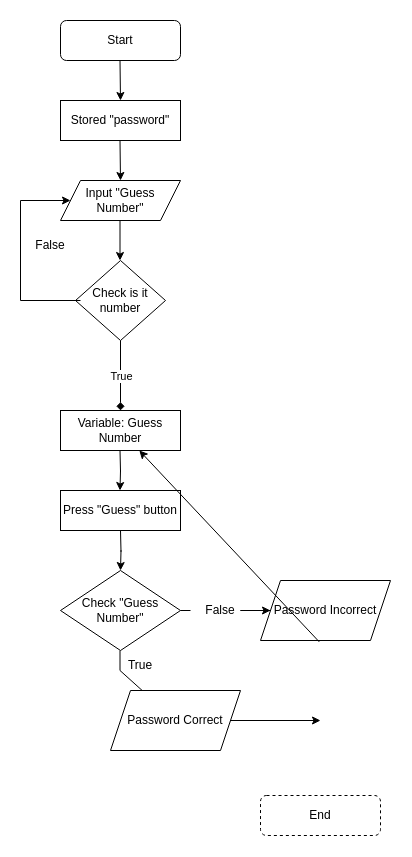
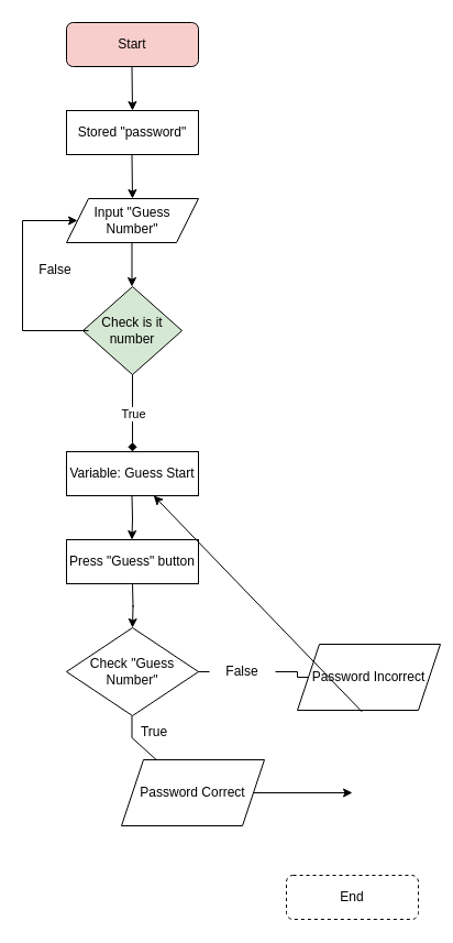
  <mxCell id="0" />
  <mxCell id="1" parent="0" />
- <mxCell id="2" value="Start" style="rounded=1;whiteSpace=wrap;html=1;fontSize=12;glass=0;strokeWidth=1;shadow=0;" parent="1" vertex="1"><mxGeometry x="60" width="120" height="40" as="geometry" y="20" /></mxCell>
+ <mxCell id="2" value="Start" style="rounded=1;whiteSpace=wrap;html=1;fontSize=12;glass=0;strokeWidth=1;shadow=0;fillColor=#f8cecc;" parent="1" vertex="1"><mxGeometry x="60" width="120" height="40" as="geometry" y="20" /></mxCell>
  <mxCell id="3" value="" style="edgeStyle=orthogonalEdgeStyle;rounded=0;orthogonalLoop=1;jettySize=auto;html=1;" edge="1" parent="1"><mxGeometry relative="1" as="geometry"><mxPoint x="120" y="530" as="sourcePoint" /><mxPoint x="120" y="570" as="targetPoint" /></mxGeometry></mxCell>
  <mxCell id="4" value="Press &quot;Guess&quot; button" style="rounded=0;whiteSpace=wrap;html=1;" vertex="1" parent="1"><mxGeometry x="60" y="490" width="120" height="40" as="geometry" /></mxCell>
  <mxCell id="5" value="" style="endArrow=classic;html=1;rounded=0;" edge="1" parent="1"><mxGeometry width="50" height="50" relative="1" as="geometry"><mxPoint x="119.5" y="60" as="sourcePoint" /><mxPoint x="120" y="100" as="targetPoint" /></mxGeometry></mxCell>
  <mxCell id="6" value="" style="endArrow=classic;html=1;rounded=0;" edge="1" parent="1"><mxGeometry width="50" height="50" relative="1" as="geometry"><mxPoint x="119.5" y="140" as="sourcePoint" /><mxPoint x="120" y="180" as="targetPoint" /></mxGeometry></mxCell>
  <mxCell id="7" value="Input &quot;Guess Number&quot;" style="shape=parallelogram;perimeter=parallelogramPerimeter;whiteSpace=wrap;html=1;fixedSize=1;" vertex="1" parent="1"><mxGeometry x="60" y="180" width="120" height="40" as="geometry" /></mxCell>
  <mxCell id="8" value="Stored &quot;password&quot;" style="rounded=0;whiteSpace=wrap;html=1;" vertex="1" parent="1"><mxGeometry x="60" y="100" width="120" height="40" as="geometry" /></mxCell>
  <mxCell id="9" value="" style="endArrow=classic;html=1;rounded=0;" edge="1" parent="1"><mxGeometry width="50" height="50" relative="1" as="geometry"><mxPoint x="119.5" y="220" as="sourcePoint" /><mxPoint x="119.5" y="260" as="targetPoint" /></mxGeometry></mxCell>
- <mxCell id="10" value="Variable: Guess Number" style="rounded=0;whiteSpace=wrap;html=1;" vertex="1" parent="1"><mxGeometry x="60" y="410" width="120" height="40" as="geometry" /></mxCell>
+ <mxCell id="10" value="Variable: Guess Start" style="rounded=0;whiteSpace=wrap;html=1;" vertex="1" parent="1"><mxGeometry x="60" y="410" width="120" height="40" as="geometry" /></mxCell>
  <mxCell id="11" value="" style="edgeStyle=orthogonalEdgeStyle;rounded=0;orthogonalLoop=1;jettySize=auto;html=1;startArrow=none;" edge="1" parent="1" source="18" target="17"><mxGeometry relative="1" as="geometry" /></mxCell>
  <mxCell id="12" value="Check &quot;Guess Number&quot;" style="rhombus;whiteSpace=wrap;html=1;rounded=0;" vertex="1" parent="1"><mxGeometry x="60" y="570" width="120" height="80" as="geometry" /></mxCell>
  <mxCell id="13" value="End" style="rounded=1;whiteSpace=wrap;html=1;fontSize=12;glass=0;strokeWidth=1;shadow=0;dashed=1;" vertex="1" parent="1"><mxGeometry x="260" y="795" width="120" height="40" as="geometry" /></mxCell>
  <mxCell id="14" value="" style="edgeStyle=orthogonalEdgeStyle;rounded=0;orthogonalLoop=1;jettySize=auto;html=1;" edge="1" parent="1" target="15"><mxGeometry relative="1" as="geometry"><mxPoint x="119.5" y="650" as="sourcePoint" /><mxPoint x="119.5" y="690" as="targetPoint" /><Array as="points"><mxPoint x="120" y="670" /><mxPoint x="120" y="670" /></Array></mxGeometry></mxCell>
  <mxCell id="15" value="Password Correct" style="shape=parallelogram;perimeter=parallelogramPerimeter;whiteSpace=wrap;html=1;fixedSize=1;" vertex="1" parent="1"><mxGeometry x="110" y="690" width="130" height="60" as="geometry" /></mxCell>
  <mxCell id="16" value="True" style="text;html=1;strokeColor=none;fillColor=none;align=center;verticalAlign=middle;whiteSpace=wrap;rounded=0;" vertex="1" parent="1"><mxGeometry x="110" y="650" width="60" height="30" as="geometry" /></mxCell>
- <mxCell id="17" value="Password Incorrect" style="shape=parallelogram;perimeter=parallelogramPerimeter;whiteSpace=wrap;html=1;fixedSize=1;rounded=0;" vertex="1" parent="1"><mxGeometry x="260" y="580" width="130" height="60" as="geometry" /></mxCell>
+ <mxCell id="17" value="Password Incorrect" style="shape=parallelogram;perimeter=parallelogramPerimeter;whiteSpace=wrap;html=1;fixedSize=1;rounded=0;" vertex="1" parent="1"><mxGeometry x="270" y="585" width="130" height="60" as="geometry" /></mxCell>
  <mxCell id="18" value="False" style="text;html=1;strokeColor=none;fillColor=none;align=center;verticalAlign=middle;whiteSpace=wrap;rounded=0;" vertex="1" parent="1"><mxGeometry x="190" y="595" width="60" height="30" as="geometry" /></mxCell>
  <mxCell id="19" value="" style="edgeStyle=orthogonalEdgeStyle;rounded=0;orthogonalLoop=1;jettySize=auto;html=1;endArrow=none;" edge="1" parent="1" source="12" target="18"><mxGeometry relative="1" as="geometry"><mxPoint x="180" y="610" as="sourcePoint" /><mxPoint x="270" y="610" as="targetPoint" /><Array as="points"><mxPoint x="190" y="610" /><mxPoint x="190" y="610" /></Array></mxGeometry></mxCell>
  <mxCell id="20" value="" style="endArrow=classic;html=1;rounded=0;exitX=0.452;exitY=1.023;exitDx=0;exitDy=0;exitPerimeter=0;" edge="1" parent="1" source="17" target="10"><mxGeometry width="50" height="50" relative="1" as="geometry"><mxPoint x="260" y="790" as="sourcePoint" /><mxPoint x="310" y="740" as="targetPoint" /></mxGeometry></mxCell>
  <mxCell id="21" value="" style="endArrow=classic;html=1;rounded=0;exitX=1;exitY=0.5;exitDx=0;exitDy=0;" edge="1" parent="1" source="15"><mxGeometry width="50" height="50" relative="1" as="geometry"><mxPoint x="190" y="720" as="sourcePoint" /><mxPoint x="320" y="720" as="targetPoint" /></mxGeometry></mxCell>
- <mxCell id="22" value="Check is it number" style="rhombus;whiteSpace=wrap;html=1;" vertex="1" parent="1"><mxGeometry x="75" y="260" width="90" height="80" as="geometry" /></mxCell>
+ <mxCell id="22" value="Check is it number" style="rhombus;whiteSpace=wrap;html=1;fillColor=#d5e8d4;" vertex="1" parent="1"><mxGeometry x="75" y="260" width="90" height="80" as="geometry" /></mxCell>
  <mxCell id="23" value="" style="endArrow=classic;html=1;rounded=0;" edge="1" parent="1" target="7"><mxGeometry width="50" height="50" relative="1" as="geometry"><mxPoint x="80" y="300" as="sourcePoint" /><mxPoint x="40" y="220" as="targetPoint" /><Array as="points"><mxPoint x="80" y="300" /><mxPoint x="20" y="300" /><mxPoint x="20" y="200" /></Array></mxGeometry></mxCell>
  <mxCell id="24" value="False" style="text;html=1;strokeColor=none;fillColor=none;align=center;verticalAlign=middle;whiteSpace=wrap;rounded=0;" vertex="1" parent="1"><mxGeometry x="20" y="230" width="60" height="30" as="geometry" /></mxCell>
  <mxCell id="25" value="" style="endArrow=diamond;html=1;rounded=0;exitX=0.5;exitY=1;exitDx=0;exitDy=0;entryX=0.5;entryY=0;entryDx=0;entryDy=0;" edge="1" parent="1" source="22" target="10"><mxGeometry relative="1" as="geometry"><mxPoint x="80" y="360" as="sourcePoint" /><mxPoint x="180" y="360" as="targetPoint" /></mxGeometry></mxCell>
  <mxCell id="26" value="True" style="edgeLabel;resizable=0;html=1;align=center;verticalAlign=middle;" connectable="0" vertex="1" parent="25"><mxGeometry relative="1" as="geometry" /></mxCell>
  <mxCell id="27" value="" style="edgeStyle=orthogonalEdgeStyle;rounded=0;orthogonalLoop=1;jettySize=auto;html=1;" edge="1" parent="1"><mxGeometry relative="1" as="geometry"><mxPoint x="119.5" y="450" as="sourcePoint" /><mxPoint x="119.5" y="490" as="targetPoint" /></mxGeometry></mxCell>
